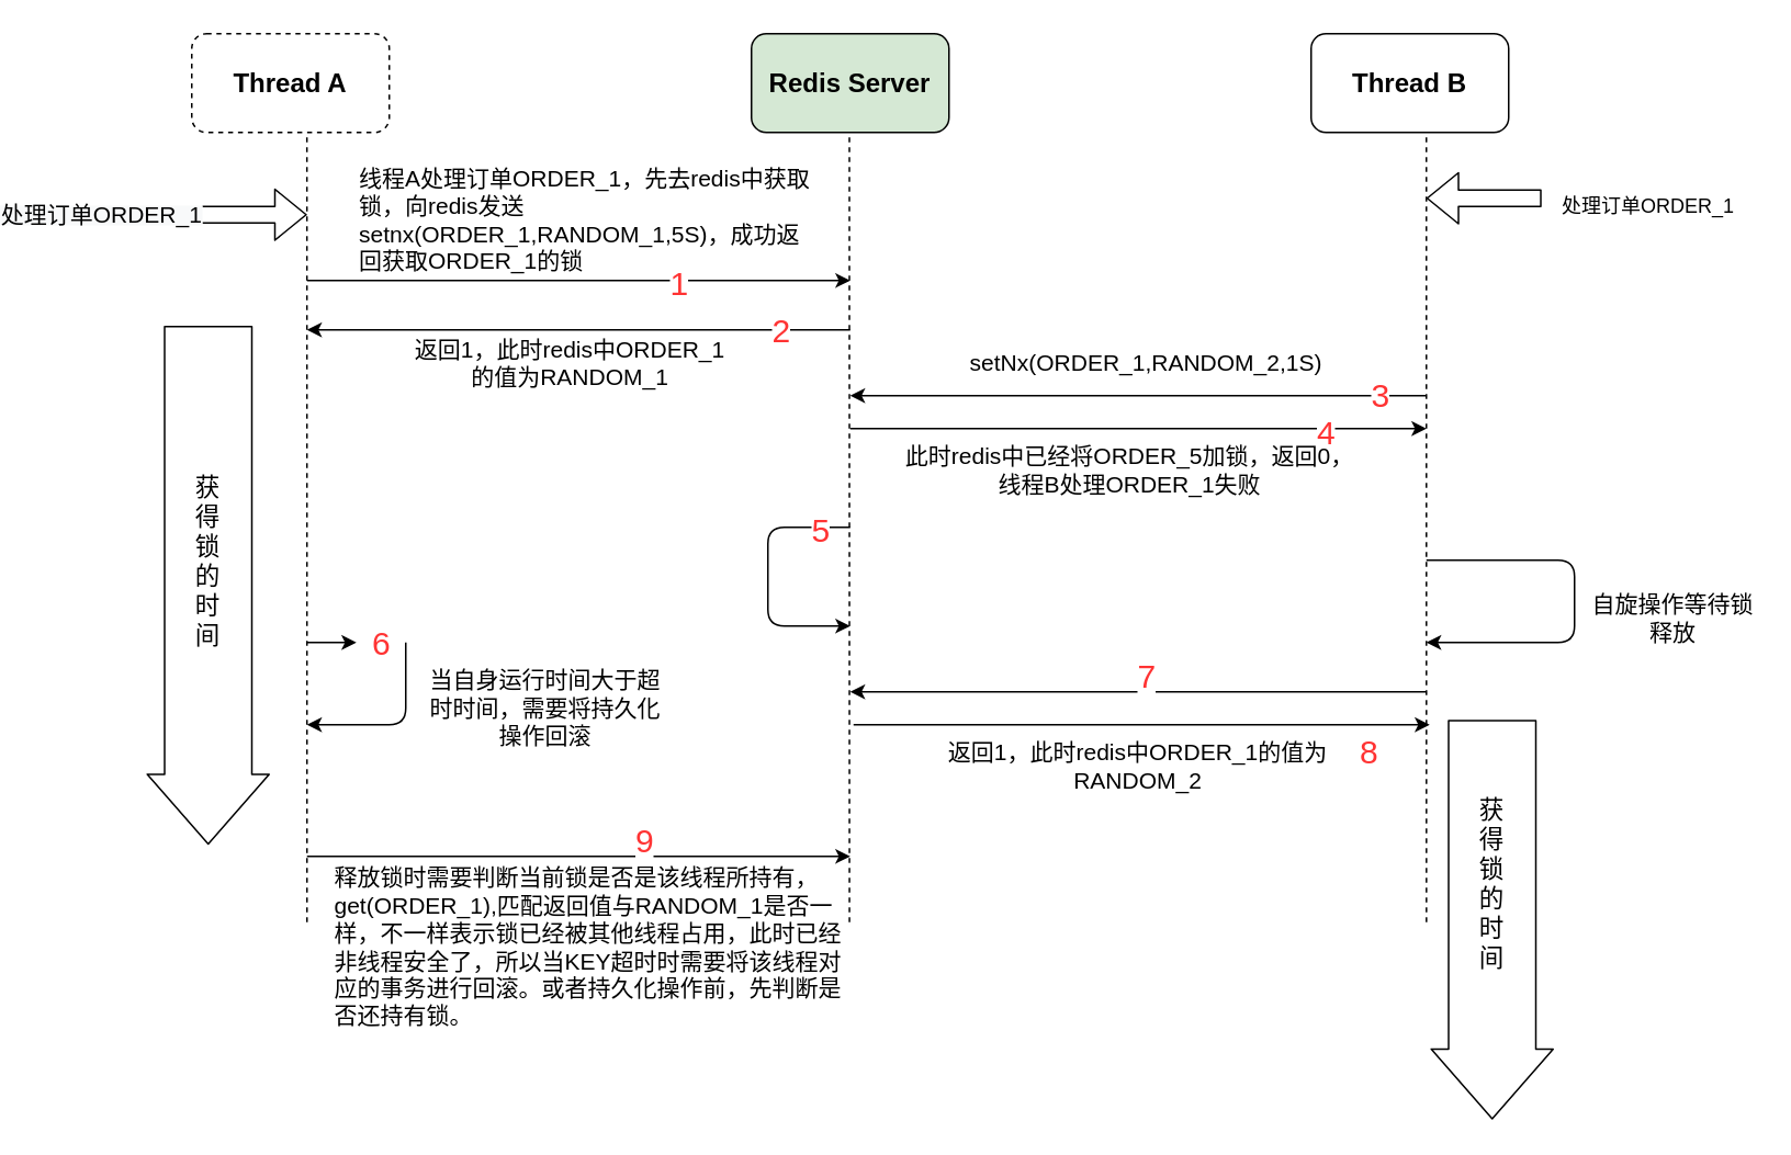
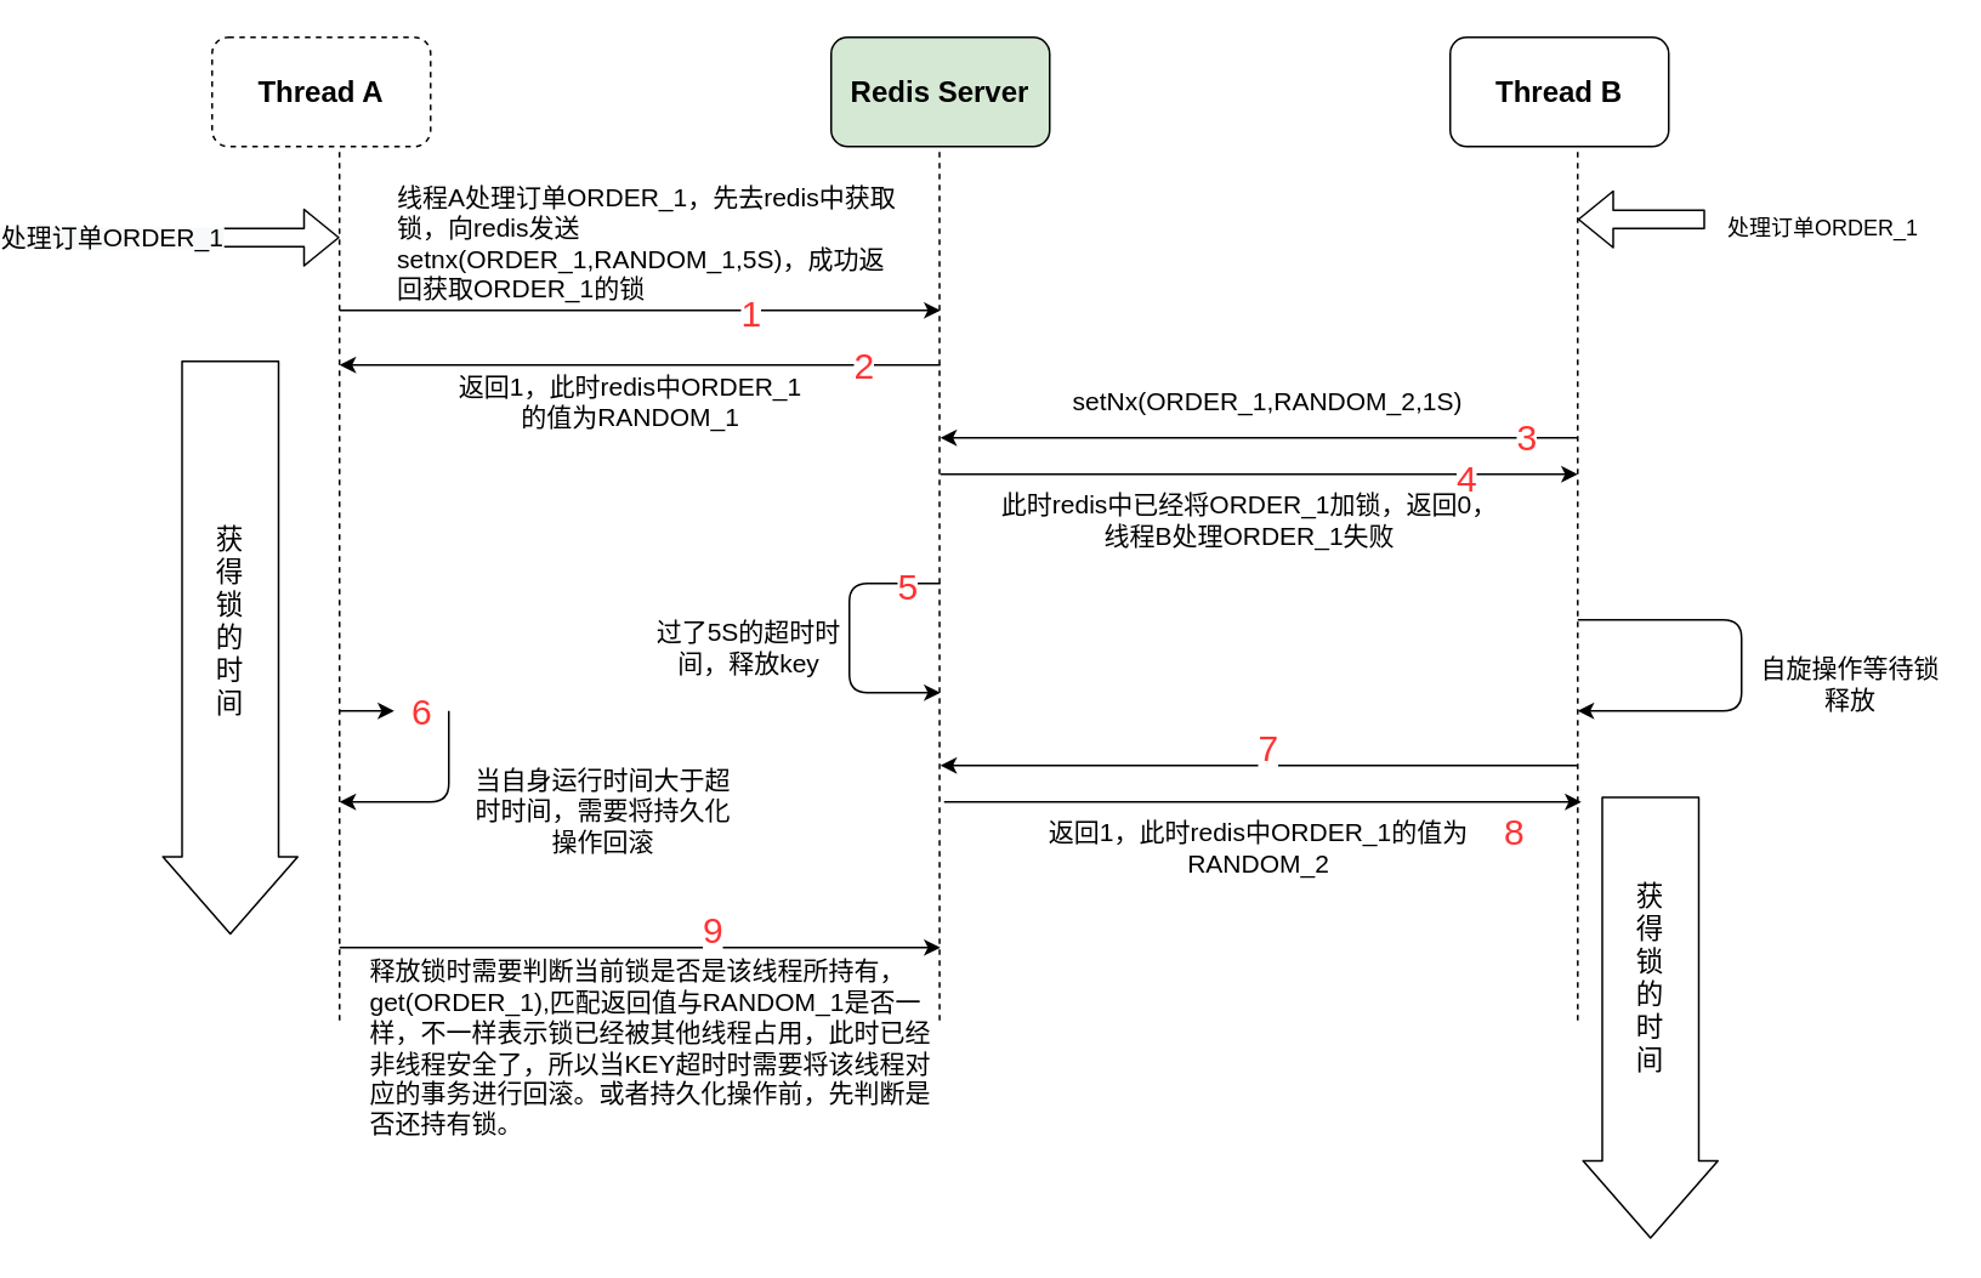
  <mxCell id="0" />
  <mxCell id="1" parent="0" />
  <mxCell id="2" value="&lt;font style=&quot;font-size: 16px&quot;&gt;&lt;b&gt;Thread A&lt;/b&gt;&lt;/font&gt;" style="rounded=1;whiteSpace=wrap;html=1;dashed=1;" parent="1" vertex="1"><mxGeometry x="110" y="20" width="120" height="60" as="geometry" /></mxCell>
  <mxCell id="3" value="&lt;font style=&quot;font-size: 16px&quot;&gt;&lt;b&gt;Redis Server&lt;/b&gt;&lt;/font&gt;" style="rounded=1;whiteSpace=wrap;html=1;fillColor=#d5e8d4;" parent="1" vertex="1"><mxGeometry x="450" y="20" width="120" height="60" as="geometry" /></mxCell>
  <mxCell id="4" value="&lt;font style=&quot;font-size: 16px&quot;&gt;&lt;b&gt;Thread B&lt;/b&gt;&lt;/font&gt;" style="rounded=1;whiteSpace=wrap;html=1;" parent="1" vertex="1"><mxGeometry x="790" y="20" width="120" height="60" as="geometry" /></mxCell>
  <mxCell id="5" value="" style="endArrow=none;dashed=1;html=1;entryX=0.583;entryY=1;entryDx=0;entryDy=0;entryPerimeter=0;" parent="1" target="2" edge="1"><mxGeometry width="50" height="50" relative="1" as="geometry"><mxPoint x="180" y="560" as="sourcePoint" /><mxPoint x="550" y="250" as="targetPoint" /></mxGeometry></mxCell>
  <mxCell id="6" value="" style="endArrow=none;dashed=1;html=1;entryX=0.583;entryY=1;entryDx=0;entryDy=0;entryPerimeter=0;" parent="1" edge="1"><mxGeometry width="50" height="50" relative="1" as="geometry"><mxPoint x="509.54" y="560" as="sourcePoint" /><mxPoint x="509.5" y="80" as="targetPoint" /></mxGeometry></mxCell>
  <mxCell id="7" value="" style="endArrow=none;dashed=1;html=1;entryX=0.583;entryY=1;entryDx=0;entryDy=0;entryPerimeter=0;" parent="1" edge="1"><mxGeometry width="50" height="50" relative="1" as="geometry"><mxPoint x="860.04" y="560" as="sourcePoint" /><mxPoint x="860" y="80" as="targetPoint" /></mxGeometry></mxCell>
  <mxCell id="8" value="" style="endArrow=classic;html=1;" edge="1" parent="1"><mxGeometry width="50" height="50" relative="1" as="geometry"><mxPoint x="180" y="170" as="sourcePoint" /><mxPoint x="510" y="170" as="targetPoint" /></mxGeometry></mxCell>
  <mxCell id="9" value="&lt;font style=&quot;font-size: 20px&quot; color=&quot;#ff3333&quot;&gt;1&lt;/font&gt;" style="edgeLabel;html=1;align=center;verticalAlign=middle;resizable=0;points=[];" vertex="1" connectable="0" parent="8"><mxGeometry x="0.364" relative="1" as="geometry"><mxPoint as="offset" /></mxGeometry></mxCell>
  <mxCell id="10" value="处理订单ORDER_1" style="text;html=1;strokeColor=none;fillColor=none;align=center;verticalAlign=middle;whiteSpace=wrap;rounded=0;" vertex="1" parent="1"><mxGeometry x="940" y="90" width="110" height="70" as="geometry" /></mxCell>
  <mxCell id="11" value="" style="shape=flexArrow;endArrow=classic;html=1;" edge="1" parent="1"><mxGeometry width="50" height="50" relative="1" as="geometry"><mxPoint x="20" y="130" as="sourcePoint" /><mxPoint x="180" y="130" as="targetPoint" /></mxGeometry></mxCell>
  <mxCell id="12" value="&lt;span style=&quot;background-color: rgb(248 , 249 , 250)&quot;&gt;&lt;font style=&quot;font-size: 14px&quot;&gt;处理订单ORDER_1&lt;/font&gt;&lt;/span&gt;" style="edgeLabel;html=1;align=center;verticalAlign=middle;resizable=0;points=[];" vertex="1" connectable="0" parent="11"><mxGeometry x="-0.575" y="1" relative="1" as="geometry"><mxPoint as="offset" /></mxGeometry></mxCell>
  <mxCell id="13" value="" style="shape=flexArrow;endArrow=classic;html=1;" edge="1" parent="1"><mxGeometry width="50" height="50" relative="1" as="geometry"><mxPoint x="930" y="120" as="sourcePoint" /><mxPoint x="860" y="120" as="targetPoint" /></mxGeometry></mxCell>
  <mxCell id="14" value="&lt;font style=&quot;font-size: 14px&quot;&gt;线程A处理订单ORDER_1，先去redis中获取锁，向redis发送setnx(ORDER_1,RANDOM_1,5S)，成功返回获取ORDER_1的锁&lt;/font&gt;" style="text;html=1;strokeColor=none;fillColor=none;align=left;verticalAlign=middle;whiteSpace=wrap;rounded=0;" vertex="1" parent="1"><mxGeometry x="210" y="105" width="280" height="55" as="geometry" /></mxCell>
  <mxCell id="15" value="" style="endArrow=classic;html=1;" edge="1" parent="1"><mxGeometry width="50" height="50" relative="1" as="geometry"><mxPoint x="510" y="200" as="sourcePoint" /><mxPoint x="180" y="200" as="targetPoint" /></mxGeometry></mxCell>
  <mxCell id="16" value="&lt;font color=&quot;#ff3333&quot; style=&quot;font-size: 20px&quot;&gt;2&lt;/font&gt;" style="edgeLabel;html=1;align=center;verticalAlign=middle;resizable=0;points=[];" vertex="1" connectable="0" parent="15"><mxGeometry x="-0.739" y="-1" relative="1" as="geometry"><mxPoint as="offset" /></mxGeometry></mxCell>
  <mxCell id="17" value="&lt;font style=&quot;font-size: 14px&quot;&gt;返回1，此时redis中ORDER_1的值为RANDOM_1&lt;/font&gt;" style="text;html=1;strokeColor=none;fillColor=none;align=center;verticalAlign=middle;whiteSpace=wrap;rounded=0;" vertex="1" parent="1"><mxGeometry x="240" y="210" width="200" height="20" as="geometry" /></mxCell>
  <mxCell id="18" value="" style="endArrow=classic;html=1;" edge="1" parent="1"><mxGeometry width="50" height="50" relative="1" as="geometry"><mxPoint x="860" y="240" as="sourcePoint" /><mxPoint x="510" y="240" as="targetPoint" /></mxGeometry></mxCell>
  <mxCell id="19" value="&lt;font color=&quot;#ff3333&quot; style=&quot;font-size: 20px&quot;&gt;3&lt;/font&gt;" style="edgeLabel;html=1;align=center;verticalAlign=middle;resizable=0;points=[];" vertex="1" connectable="0" parent="18"><mxGeometry x="-0.834" y="4" relative="1" as="geometry"><mxPoint y="-6" as="offset" /></mxGeometry></mxCell>
  <mxCell id="20" value="&lt;font style=&quot;font-size: 14px&quot;&gt;setNx(ORDER_1,RANDOM_2,1S)&lt;/font&gt;" style="text;html=1;strokeColor=none;fillColor=none;align=center;verticalAlign=middle;whiteSpace=wrap;rounded=0;" vertex="1" parent="1"><mxGeometry x="580" y="195" width="220" height="50" as="geometry" /></mxCell>
  <mxCell id="21" value="" style="endArrow=classic;html=1;" edge="1" parent="1"><mxGeometry width="50" height="50" relative="1" as="geometry"><mxPoint x="510" y="260" as="sourcePoint" /><mxPoint x="860" y="260" as="targetPoint" /></mxGeometry></mxCell>
  <mxCell id="22" value="&lt;span style=&quot;font-size: 20px&quot;&gt;&lt;font color=&quot;#ff3333&quot;&gt;4&lt;/font&gt;&lt;/span&gt;" style="edgeLabel;html=1;align=center;verticalAlign=middle;resizable=0;points=[];" vertex="1" connectable="0" parent="21"><mxGeometry x="0.646" y="-1" relative="1" as="geometry"><mxPoint as="offset" /></mxGeometry></mxCell>
- <mxCell id="23" value="&lt;font style=&quot;font-size: 14px&quot;&gt;此时redis中已经将ORDER_5加锁，返回0，线程B处理ORDER_1失败&lt;/font&gt;" style="text;html=1;strokeColor=none;fillColor=none;align=center;verticalAlign=middle;whiteSpace=wrap;rounded=0;" vertex="1" parent="1"><mxGeometry x="540" y="270" width="280" height="30" as="geometry" /></mxCell>
+ <mxCell id="23" value="&lt;font style=&quot;font-size: 14px&quot;&gt;此时redis中已经将ORDER_1加锁，返回0，线程B处理ORDER_1失败&lt;/font&gt;" style="text;html=1;strokeColor=none;fillColor=none;align=center;verticalAlign=middle;whiteSpace=wrap;rounded=0;" vertex="1" parent="1"><mxGeometry x="540" y="270" width="280" height="30" as="geometry" /></mxCell>
  <mxCell id="24" value="" style="endArrow=classic;html=1;" edge="1" parent="1"><mxGeometry width="50" height="50" relative="1" as="geometry"><mxPoint x="860" y="340" as="sourcePoint" /><mxPoint x="860" y="390" as="targetPoint" /><Array as="points"><mxPoint x="950" y="340" /><mxPoint x="950" y="390" /></Array></mxGeometry></mxCell>
  <mxCell id="25" value="" style="endArrow=classic;html=1;" edge="1" parent="1"><mxGeometry width="50" height="50" relative="1" as="geometry"><mxPoint x="860" y="420" as="sourcePoint" /><mxPoint x="510" y="420" as="targetPoint" /></mxGeometry></mxCell>
  <mxCell id="26" value="&lt;font style=&quot;font-size: 14px&quot;&gt;自旋操作等待锁释放&lt;/font&gt;" style="text;html=1;strokeColor=none;fillColor=none;align=center;verticalAlign=middle;whiteSpace=wrap;rounded=0;" vertex="1" parent="1"><mxGeometry x="960" y="350" width="100" height="50" as="geometry" /></mxCell>
  <mxCell id="27" value="" style="endArrow=classic;html=1;" edge="1" parent="1"><mxGeometry width="50" height="50" relative="1" as="geometry"><mxPoint x="510" y="320" as="sourcePoint" /><mxPoint x="510" y="380" as="targetPoint" /><Array as="points"><mxPoint x="460" y="320" /><mxPoint x="460" y="380" /></Array></mxGeometry></mxCell>
+ <mxCell id="28" value="&lt;font style=&quot;font-size: 14px&quot;&gt;过了5S的超时时间，释放key&lt;/font&gt;" style="text;html=1;strokeColor=none;fillColor=none;align=center;verticalAlign=middle;whiteSpace=wrap;rounded=0;" vertex="1" parent="1"><mxGeometry x="350" y="330" width="110" height="50" as="geometry" /></mxCell>
  <mxCell id="29" value="" style="endArrow=classic;html=1;" edge="1" parent="1"><mxGeometry width="50" height="50" relative="1" as="geometry"><mxPoint x="180" y="520" as="sourcePoint" /><mxPoint x="510" y="520" as="targetPoint" /></mxGeometry></mxCell>
  <mxCell id="30" value="" style="endArrow=classic;html=1;" edge="1" parent="1"><mxGeometry width="50" height="50" relative="1" as="geometry"><mxPoint x="512" y="440" as="sourcePoint" /><mxPoint x="862" y="440" as="targetPoint" /></mxGeometry></mxCell>
  <mxCell id="31" value="&lt;span style=&quot;font-size: 14px&quot;&gt;返回1，此时redis中ORDER_1的值为RANDOM_2&lt;/span&gt;" style="text;html=1;strokeColor=none;fillColor=none;align=center;verticalAlign=middle;whiteSpace=wrap;rounded=0;" vertex="1" parent="1"><mxGeometry x="545" y="450" width="280" height="30" as="geometry" /></mxCell>
  <mxCell id="32" value="" style="shape=flexArrow;endArrow=classic;html=1;width=53;endSize=13.8;" edge="1" parent="1"><mxGeometry width="50" height="50" relative="1" as="geometry"><mxPoint x="120" y="197.5" as="sourcePoint" /><mxPoint x="120" y="513" as="targetPoint" /></mxGeometry></mxCell>
  <mxCell id="33" value="&lt;span style=&quot;background-color: rgb(255 , 255 , 255)&quot;&gt;&lt;font style=&quot;font-size: 15px&quot;&gt;获得锁的时间&lt;/font&gt;&lt;/span&gt;" style="text;html=1;strokeColor=none;fillColor=none;align=center;verticalAlign=middle;whiteSpace=wrap;rounded=0;" vertex="1" parent="1"><mxGeometry x="110" y="270" width="20" height="140" as="geometry" /></mxCell>
  <mxCell id="34" value="" style="shape=flexArrow;endArrow=classic;html=1;width=53;endSize=13.8;" edge="1" parent="1"><mxGeometry width="50" height="50" relative="1" as="geometry"><mxPoint x="900" y="437" as="sourcePoint" /><mxPoint x="900" y="680" as="targetPoint" /></mxGeometry></mxCell>
  <mxCell id="35" value="&lt;span style=&quot;background-color: rgb(255 , 255 , 255)&quot;&gt;&lt;font style=&quot;font-size: 15px&quot;&gt;获得锁的时间&lt;/font&gt;&lt;/span&gt;" style="text;html=1;strokeColor=none;fillColor=none;align=center;verticalAlign=middle;whiteSpace=wrap;rounded=0;" vertex="1" parent="1"><mxGeometry x="890" y="465.5" width="20" height="140" as="geometry" /></mxCell>
  <mxCell id="36" value="&lt;font style=&quot;font-size: 14px&quot;&gt;释放锁时需要判断当前锁是否是该线程所持有，get(ORDER_1),匹配返回值与RANDOM_1是否一样，不一样表示锁已经被其他线程占用，此时已经非线程安全了，所以当KEY超时时需要将该线程对应的事务进行回滚。或者持久化操作前，先判断是否还持有锁。&lt;/font&gt;" style="text;html=1;strokeColor=none;fillColor=none;align=left;verticalAlign=middle;whiteSpace=wrap;rounded=0;" vertex="1" parent="1"><mxGeometry x="195" y="520" width="310" height="110" as="geometry" /></mxCell>
  <mxCell id="37" value="" style="endArrow=classic;html=1;" edge="1" parent="1" source="40"><mxGeometry width="50" height="50" relative="1" as="geometry"><mxPoint x="180" y="390" as="sourcePoint" /><mxPoint x="180" y="440" as="targetPoint" /><Array as="points"><mxPoint x="240" y="390" /><mxPoint x="240" y="440" /></Array></mxGeometry></mxCell>
- <mxCell id="38" value="&lt;font style=&quot;font-size: 14px&quot;&gt;当自身运行时间大于超时时间，需要将持久化操作回滚&lt;/font&gt;" style="text;html=1;strokeColor=none;fillColor=none;align=center;verticalAlign=middle;whiteSpace=wrap;rounded=0;" vertex="1" parent="1"><mxGeometry x="250" y="400" width="150" height="60" as="geometry" /></mxCell>
+ <mxCell id="38" value="&lt;font style=&quot;font-size: 14px&quot;&gt;当自身运行时间大于超时时间，需要将持久化操作回滚&lt;/font&gt;" style="text;html=1;strokeColor=none;fillColor=none;align=center;verticalAlign=middle;whiteSpace=wrap;rounded=0;" vertex="1" parent="1"><mxGeometry x="250" y="415" width="150" height="60" as="geometry" /></mxCell>
  <mxCell id="39" value="&lt;span style=&quot;font-size: 20px ; background-color: rgb(255 , 255 , 255)&quot;&gt;&lt;font color=&quot;#ff3333&quot;&gt;5&lt;/font&gt;&lt;/span&gt;" style="text;html=1;align=center;verticalAlign=middle;resizable=0;points=[];autosize=1;" vertex="1" parent="1"><mxGeometry x="477" y="311" width="30" height="20" as="geometry" /></mxCell>
  <mxCell id="40" value="&lt;span style=&quot;font-size: 20px ; background-color: rgb(255 , 255 , 255)&quot;&gt;&lt;font color=&quot;#ff3333&quot;&gt;6&lt;/font&gt;&lt;/span&gt;" style="text;html=1;align=center;verticalAlign=middle;resizable=0;points=[];autosize=1;" vertex="1" parent="1"><mxGeometry x="210" y="380" width="30" height="20" as="geometry" /></mxCell>
  <mxCell id="41" value="" style="endArrow=classic;html=1;" edge="1" parent="1" target="40"><mxGeometry width="50" height="50" relative="1" as="geometry"><mxPoint x="180" y="390" as="sourcePoint" /><mxPoint x="180" y="440" as="targetPoint" /><Array as="points" /></mxGeometry></mxCell>
  <mxCell id="42" value="&lt;span style=&quot;font-size: 20px ; background-color: rgb(255 , 255 , 255)&quot;&gt;&lt;font color=&quot;#ff3333&quot;&gt;7&lt;/font&gt;&lt;/span&gt;" style="text;html=1;align=center;verticalAlign=middle;resizable=0;points=[];autosize=1;" vertex="1" parent="1"><mxGeometry x="675" y="400" width="30" height="20" as="geometry" /></mxCell>
  <mxCell id="43" value="&lt;span style=&quot;font-size: 20px ; background-color: rgb(255 , 255 , 255)&quot;&gt;&lt;font color=&quot;#ff3333&quot;&gt;8&lt;/font&gt;&lt;/span&gt;" style="text;html=1;align=center;verticalAlign=middle;resizable=0;points=[];autosize=1;" vertex="1" parent="1"><mxGeometry x="810" y="445.5" width="30" height="20" as="geometry" /></mxCell>
  <mxCell id="44" value="&lt;span style=&quot;font-size: 20px ; background-color: rgb(255 , 255 , 255)&quot;&gt;&lt;font color=&quot;#ff3333&quot;&gt;9&lt;/font&gt;&lt;/span&gt;" style="text;html=1;align=center;verticalAlign=middle;resizable=0;points=[];autosize=1;" vertex="1" parent="1"><mxGeometry x="370" y="500" width="30" height="20" as="geometry" /></mxCell>
